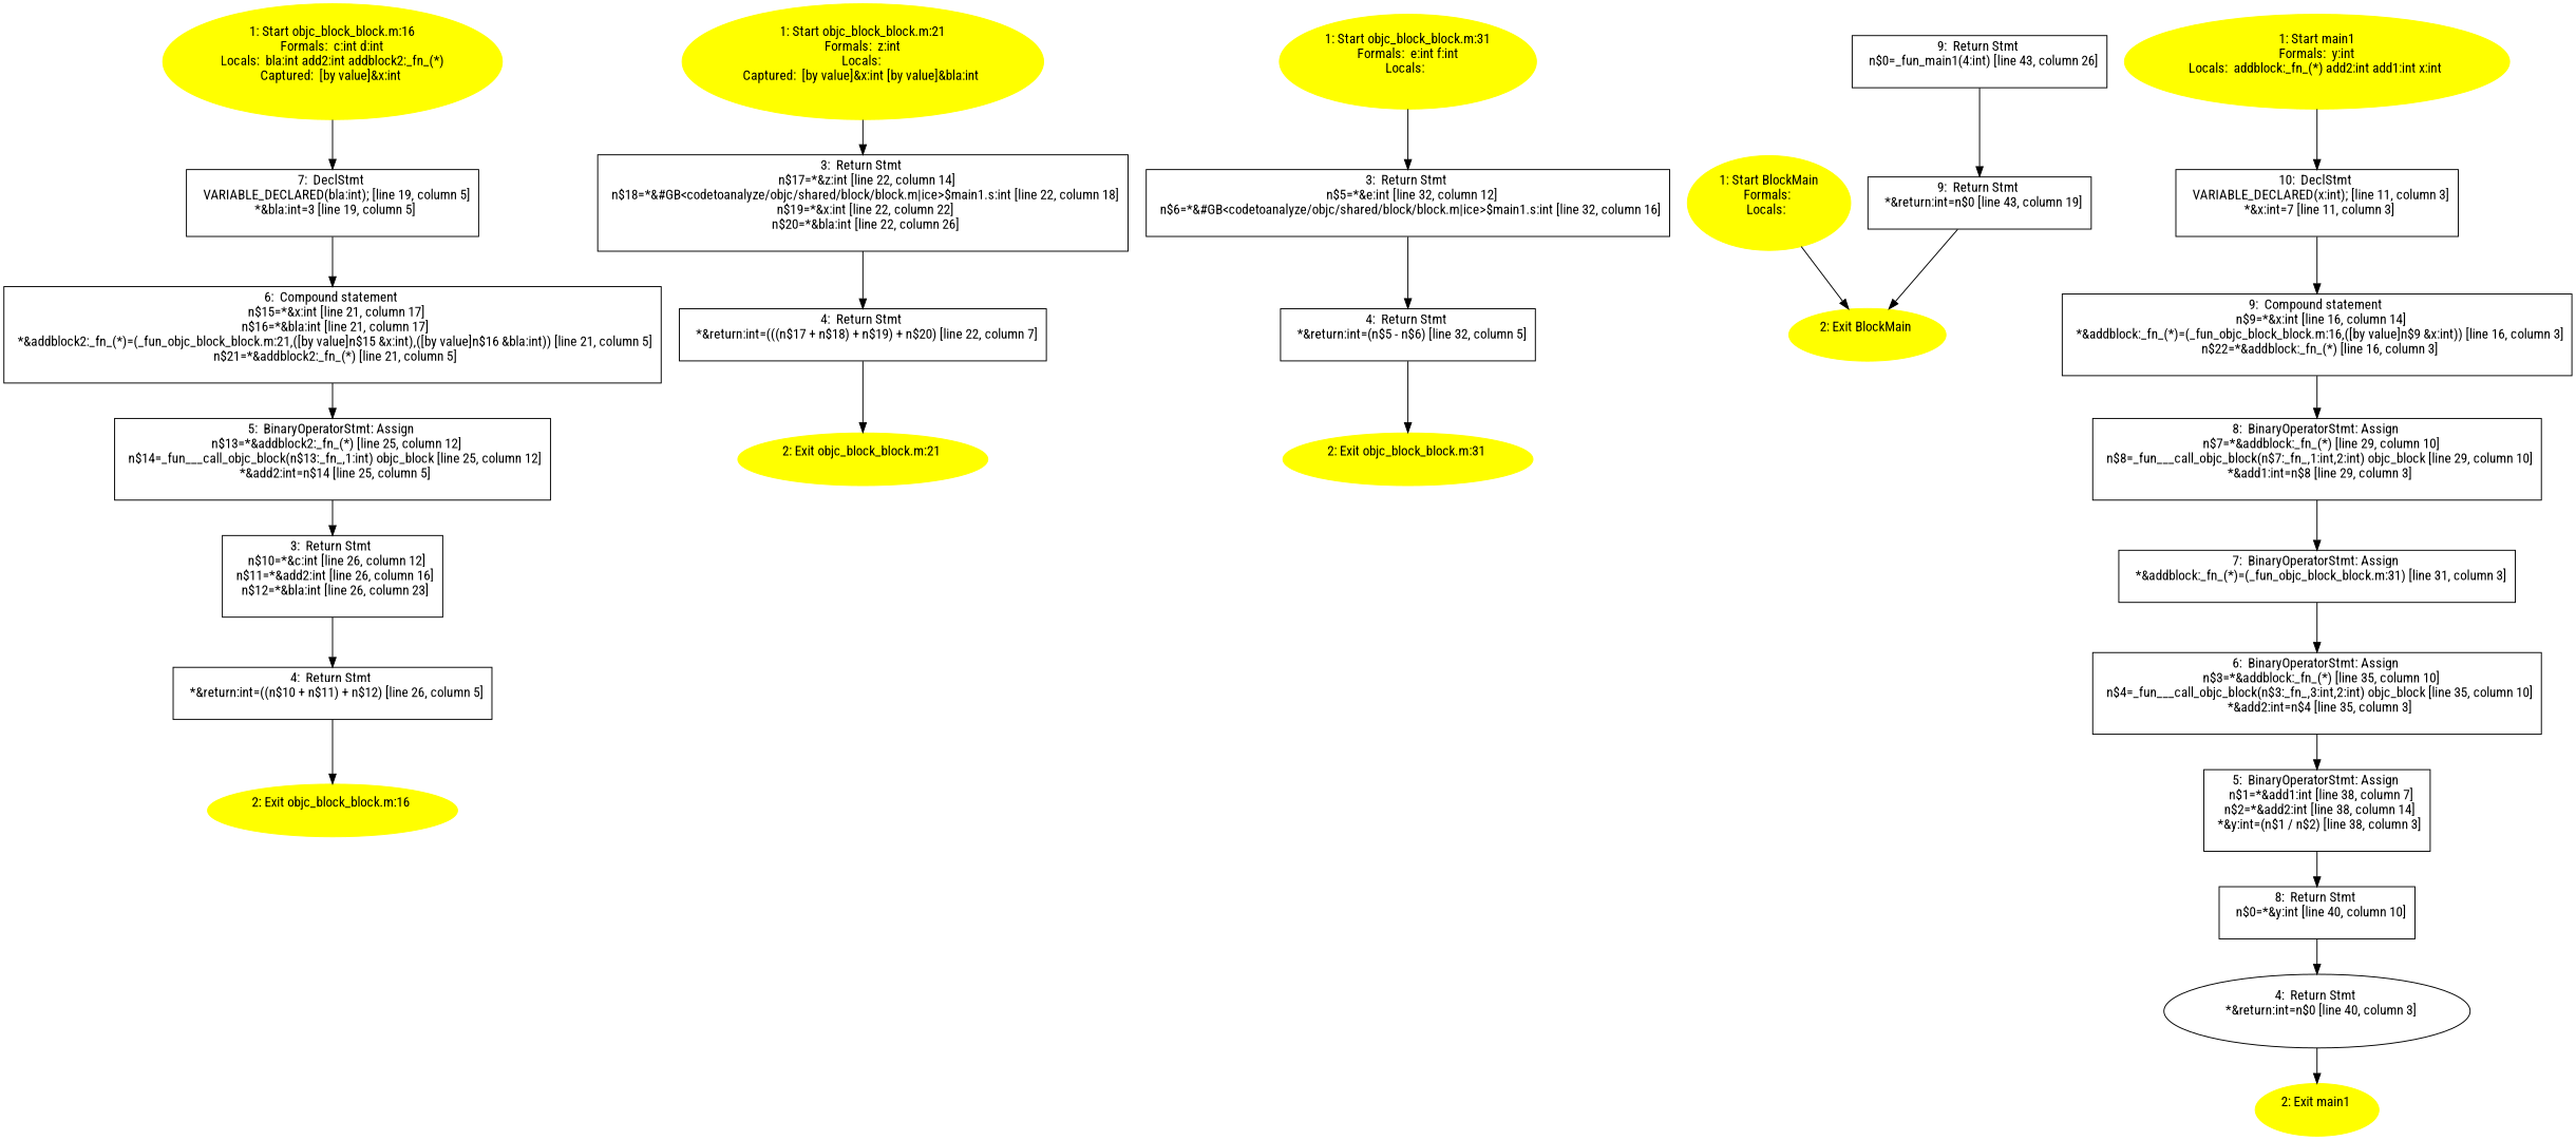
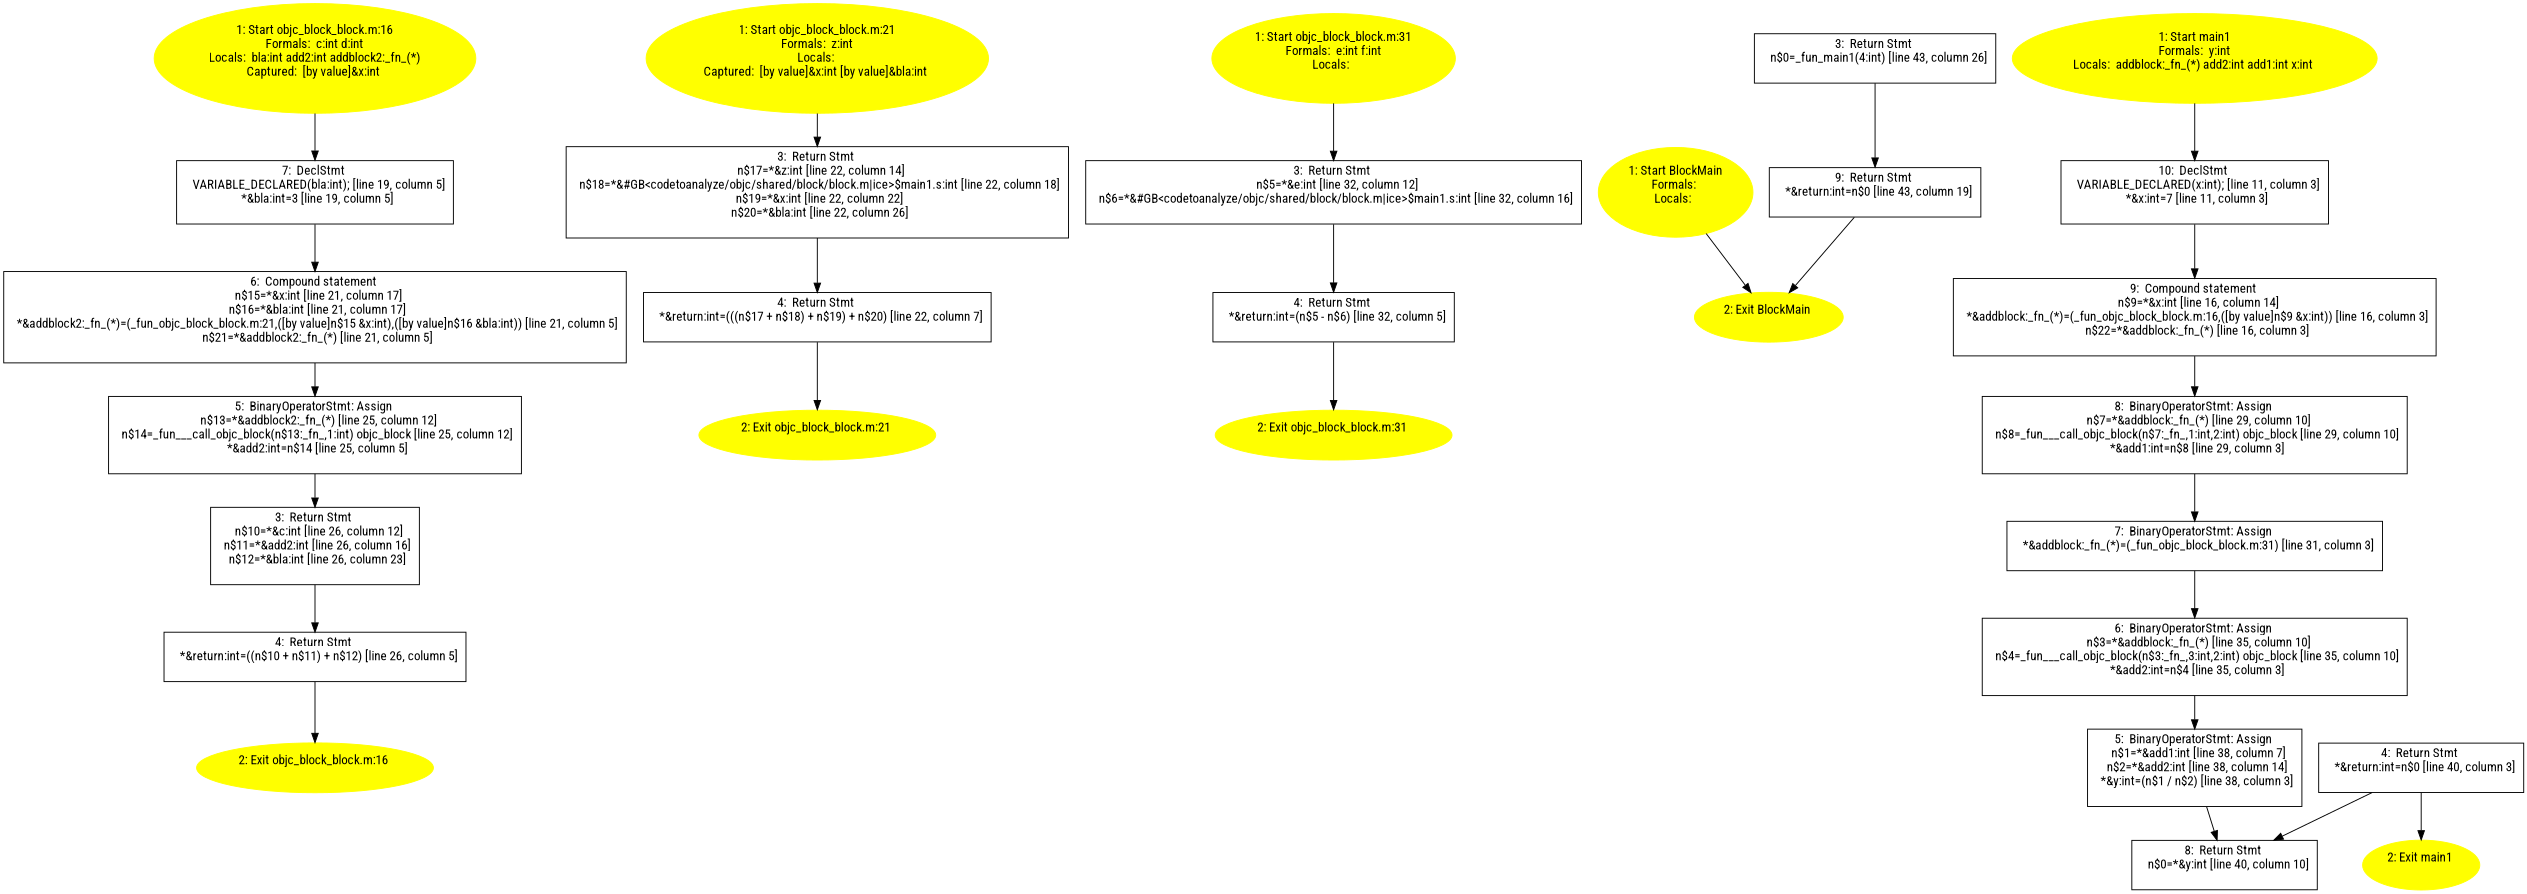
  digraph {
    fontname="Roboto Condensed"
    node [fontname="Roboto Condensed" shape=box]
    edge [fontname="Roboto Condensed"]
    n1 [color=yellow label="1: Start objc_block_block.m:16\nFormals:  c:int d:int\nLocals:  bla:int add2:int addblock2:_fn_(*)\nCaptured:  [by value]&x:int \n  " style=filled shape=""]
    n2 [label="7:  DeclStmt \n   VARIABLE_DECLARED(bla:int); [line 19, column 5]\n  *&bla:int=3 [line 19, column 5]\n "]
    n3 [label="6:  Compound statement \n   n$15=*&x:int [line 21, column 17]\n  n$16=*&bla:int [line 21, column 17]\n  *&addblock2:_fn_(*)=(_fun_objc_block_block.m:21,([by value]n$15 &x:int),([by value]n$16 &bla:int)) [line 21, column 5]\n  n$21=*&addblock2:_fn_(*) [line 21, column 5]\n "]
    n4 [label="5:  BinaryOperatorStmt: Assign \n   n$13=*&addblock2:_fn_(*) [line 25, column 12]\n  n$14=_fun___call_objc_block(n$13:_fn_,1:int) objc_block [line 25, column 12]\n  *&add2:int=n$14 [line 25, column 5]\n "]
    n5 [color=yellow label="2: Exit objc_block_block.m:16 \n  " style=filled shape=""]
    n6 [label="3:  Return Stmt \n   n$10=*&c:int [line 26, column 12]\n  n$11=*&add2:int [line 26, column 16]\n  n$12=*&bla:int [line 26, column 23]\n "]
    n7 [label="4:  Return Stmt \n   *&return:int=((n$10 + n$11) + n$12) [line 26, column 5]\n "]
    n8 [color=yellow label="1: Start objc_block_block.m:21\nFormals:  z:int\nLocals: \nCaptured:  [by value]&x:int [by value]&bla:int \n  " style=filled shape=""]
    n9 [label="3:  Return Stmt \n   n$17=*&z:int [line 22, column 14]\n  n$18=*&#GB<codetoanalyze/objc/shared/block/block.m|ice>$main1.s:int [line 22, column 18]\n  n$19=*&x:int [line 22, column 22]\n  n$20=*&bla:int [line 22, column 26]\n "]
    n10 [label="4:  Return Stmt \n   *&return:int=(((n$17 + n$18) + n$19) + n$20) [line 22, column 7]\n "]
    n11 [color=yellow label="2: Exit objc_block_block.m:21 \n  " style=filled shape=""]
    n12 [color=yellow label="1: Start objc_block_block.m:31\nFormals:  e:int f:int\nLocals:  \n  " style=filled shape=""]
    n13 [label="3:  Return Stmt \n   n$5=*&e:int [line 32, column 12]\n  n$6=*&#GB<codetoanalyze/objc/shared/block/block.m|ice>$main1.s:int [line 32, column 16]\n "]
    n14 [label="4:  Return Stmt \n   *&return:int=(n$5 - n$6) [line 32, column 5]\n "]
    n15 [color=yellow label="2: Exit objc_block_block.m:31 \n  " style=filled shape=""]
    n16 [color=yellow label="1: Start BlockMain\nFormals: \nLocals:  \n  " style=filled shape=""]
    n17 [color=yellow label="2: Exit BlockMain \n  " style=filled shape=""]
-   n18 [label="9:  Return Stmt \n   n$0=_fun_main1(4:int) [line 43, column 26]\n "]
+   n18 [label="3:  Return Stmt \n   n$0=_fun_main1(4:int) [line 43, column 26]\n "]
    n19 [label="9:  Return Stmt \n   *&return:int=n$0 [line 43, column 19]\n "]
    n20 [color=yellow label="1: Start main1\nFormals:  y:int\nLocals:  addblock:_fn_(*) add2:int add1:int x:int \n  " style=filled shape=""]
    n21 [label="10:  DeclStmt \n   VARIABLE_DECLARED(x:int); [line 11, column 3]\n  *&x:int=7 [line 11, column 3]\n "]
    n22 [label="9:  Compound statement \n   n$9=*&x:int [line 16, column 14]\n  *&addblock:_fn_(*)=(_fun_objc_block_block.m:16,([by value]n$9 &x:int)) [line 16, column 3]\n  n$22=*&addblock:_fn_(*) [line 16, column 3]\n "]
    n23 [label="8:  BinaryOperatorStmt: Assign \n   n$7=*&addblock:_fn_(*) [line 29, column 10]\n  n$8=_fun___call_objc_block(n$7:_fn_,1:int,2:int) objc_block [line 29, column 10]\n  *&add1:int=n$8 [line 29, column 3]\n "]
    n24 [color=yellow label="2: Exit main1 \n  " style=filled shape=""]
    n25 [label="8:  Return Stmt \n   n$0=*&y:int [line 40, column 10]\n "]
-   n26 [label="4:  Return Stmt \n   *&return:int=n$0 [line 40, column 3]\n " shape=ellipse]
+   n26 [label="4:  Return Stmt \n   *&return:int=n$0 [line 40, column 3]\n "]
    n27 [label="5:  BinaryOperatorStmt: Assign \n   n$1=*&add1:int [line 38, column 7]\n  n$2=*&add2:int [line 38, column 14]\n  *&y:int=(n$1 / n$2) [line 38, column 3]\n "]
    n28 [label="6:  BinaryOperatorStmt: Assign \n   n$3=*&addblock:_fn_(*) [line 35, column 10]\n  n$4=_fun___call_objc_block(n$3:_fn_,3:int,2:int) objc_block [line 35, column 10]\n  *&add2:int=n$4 [line 35, column 3]\n "]
    n29 [label="7:  BinaryOperatorStmt: Assign \n   *&addblock:_fn_(*)=(_fun_objc_block_block.m:31) [line 31, column 3]\n "]
    n1 -> n2
    n2 -> n3
    n3 -> n4
    n4 -> n6
    n6 -> n7
    n7 -> n5
    n8 -> n9
    n9 -> n10
    n10 -> n11
    n12 -> n13
    n13 -> n14
    n14 -> n15
    n16 -> n17
    n18 -> n19
    n19 -> n17
    n20 -> n21
    n21 -> n22
    n22 -> n23
    n23 -> n29
-   n25 -> n26
+   n26 -> n25
    n26 -> n24
    n27 -> n25
    n28 -> n27
    n29 -> n28
  }
